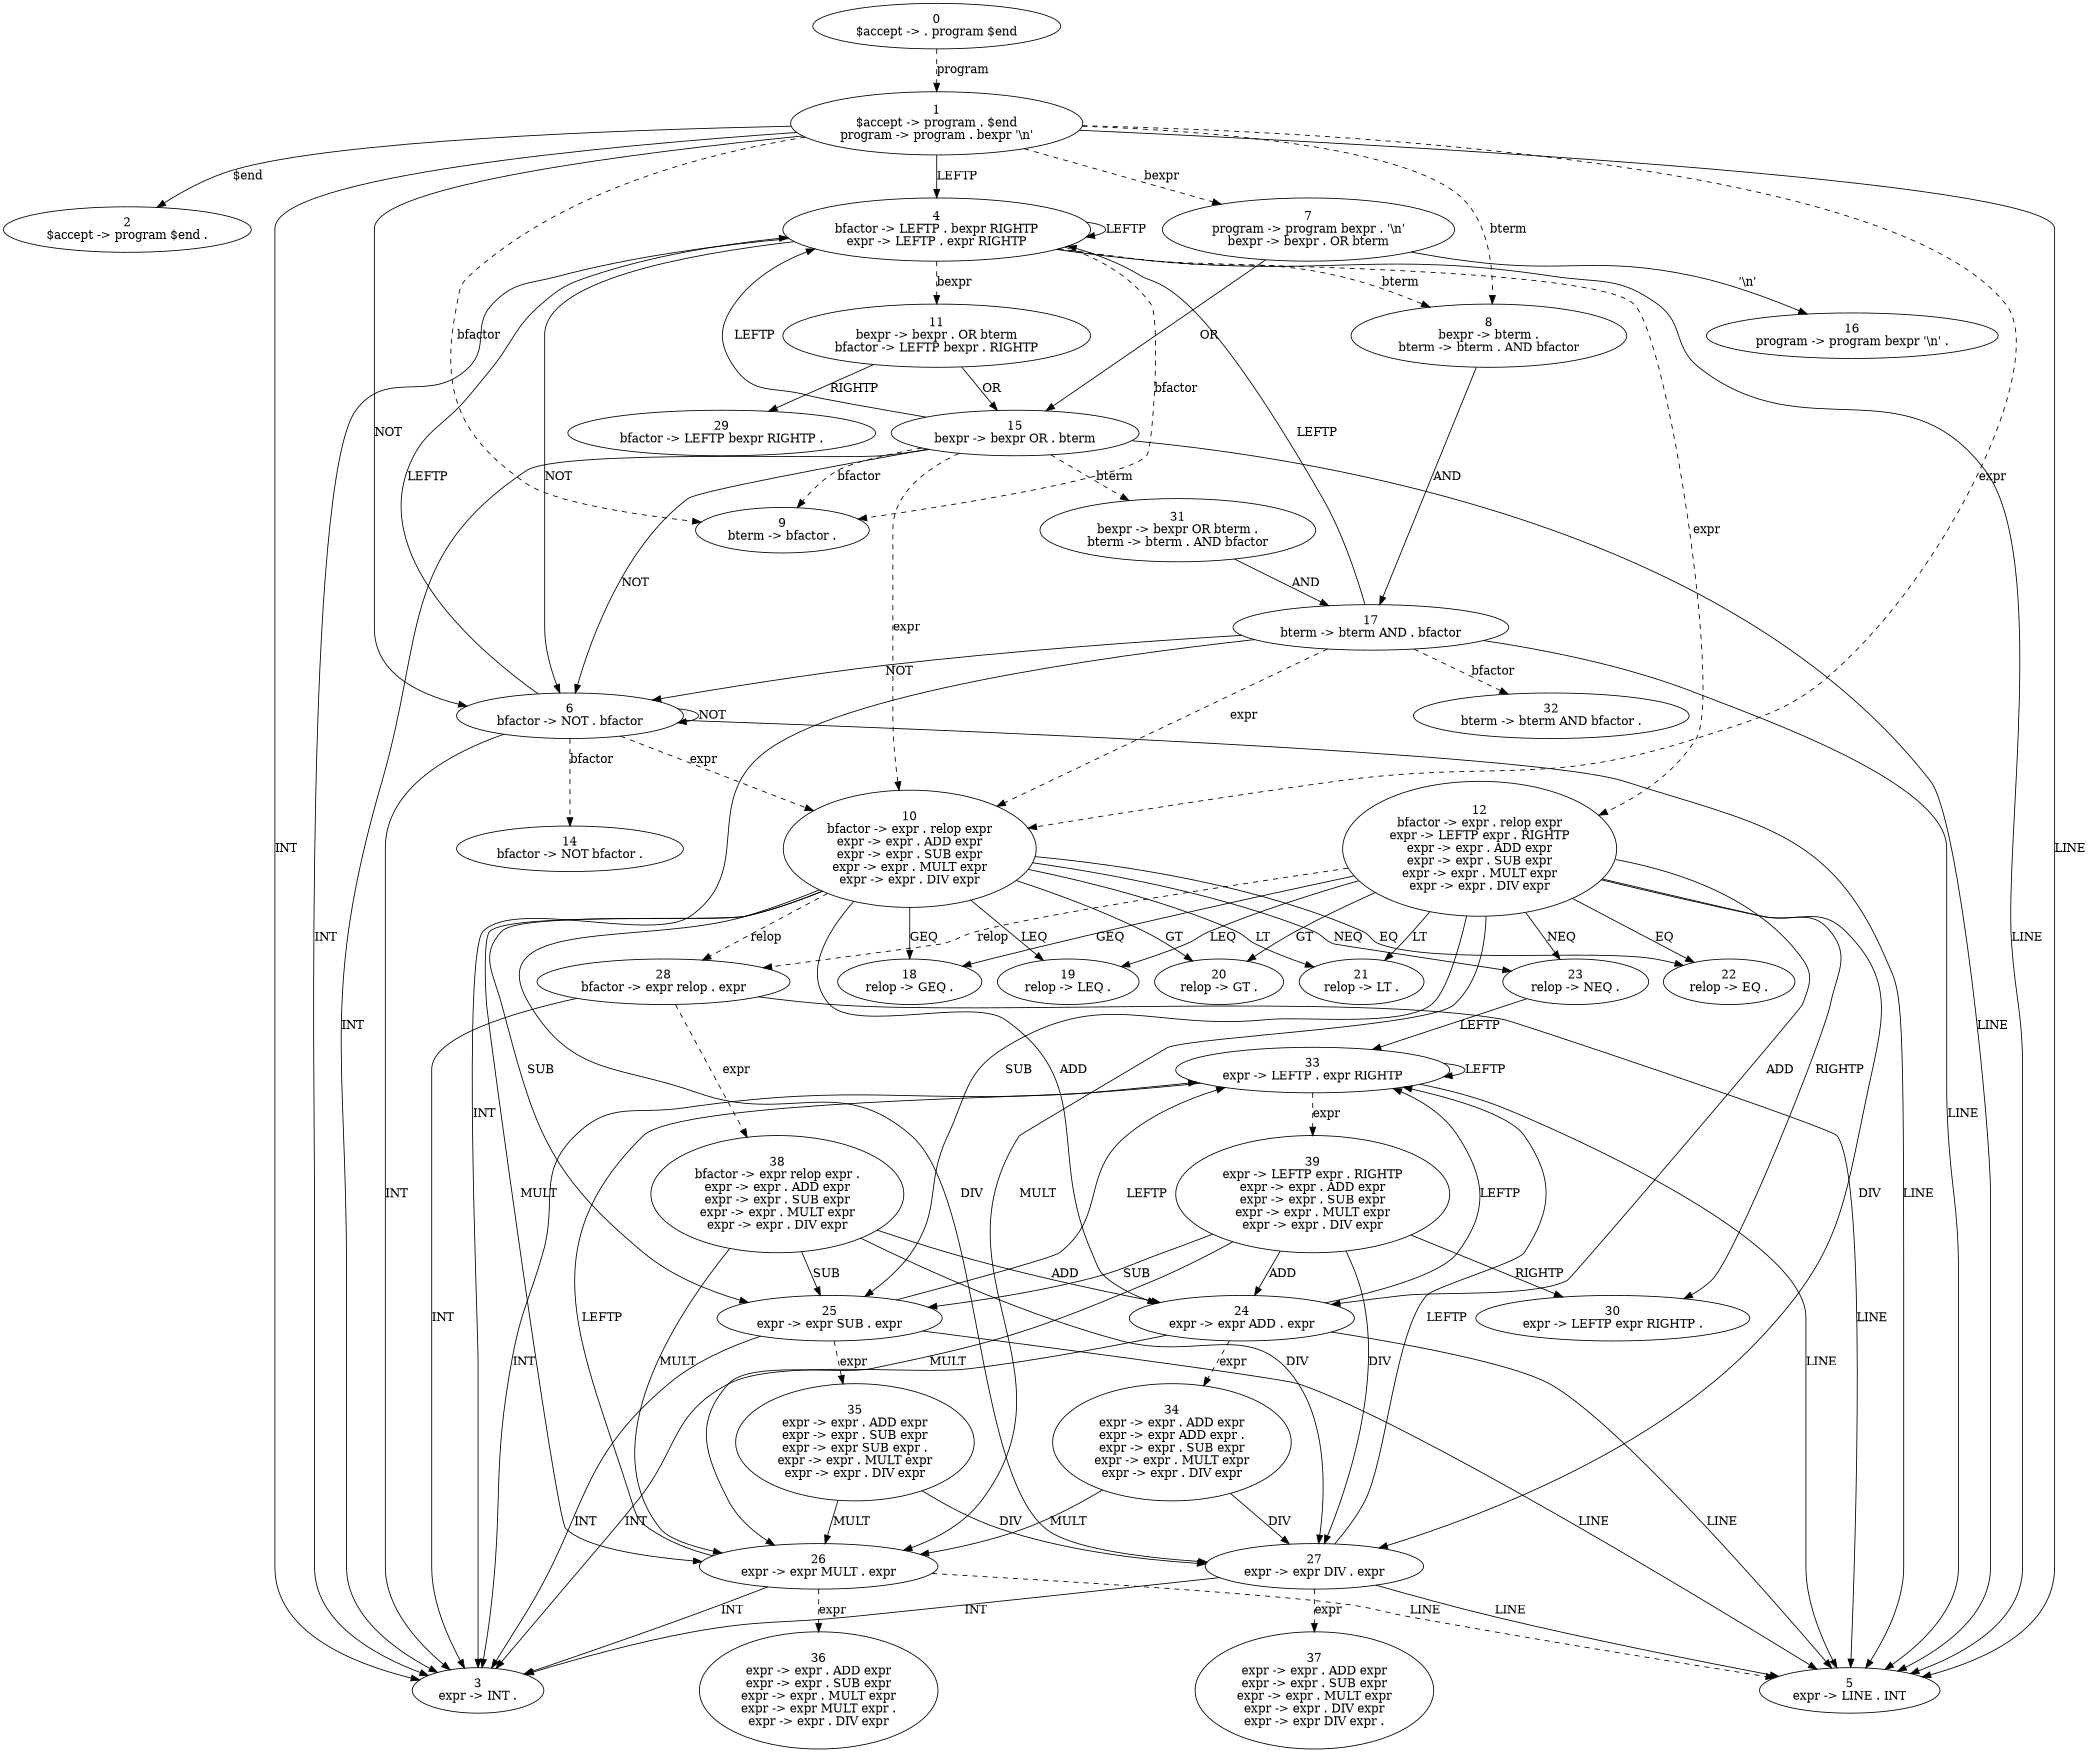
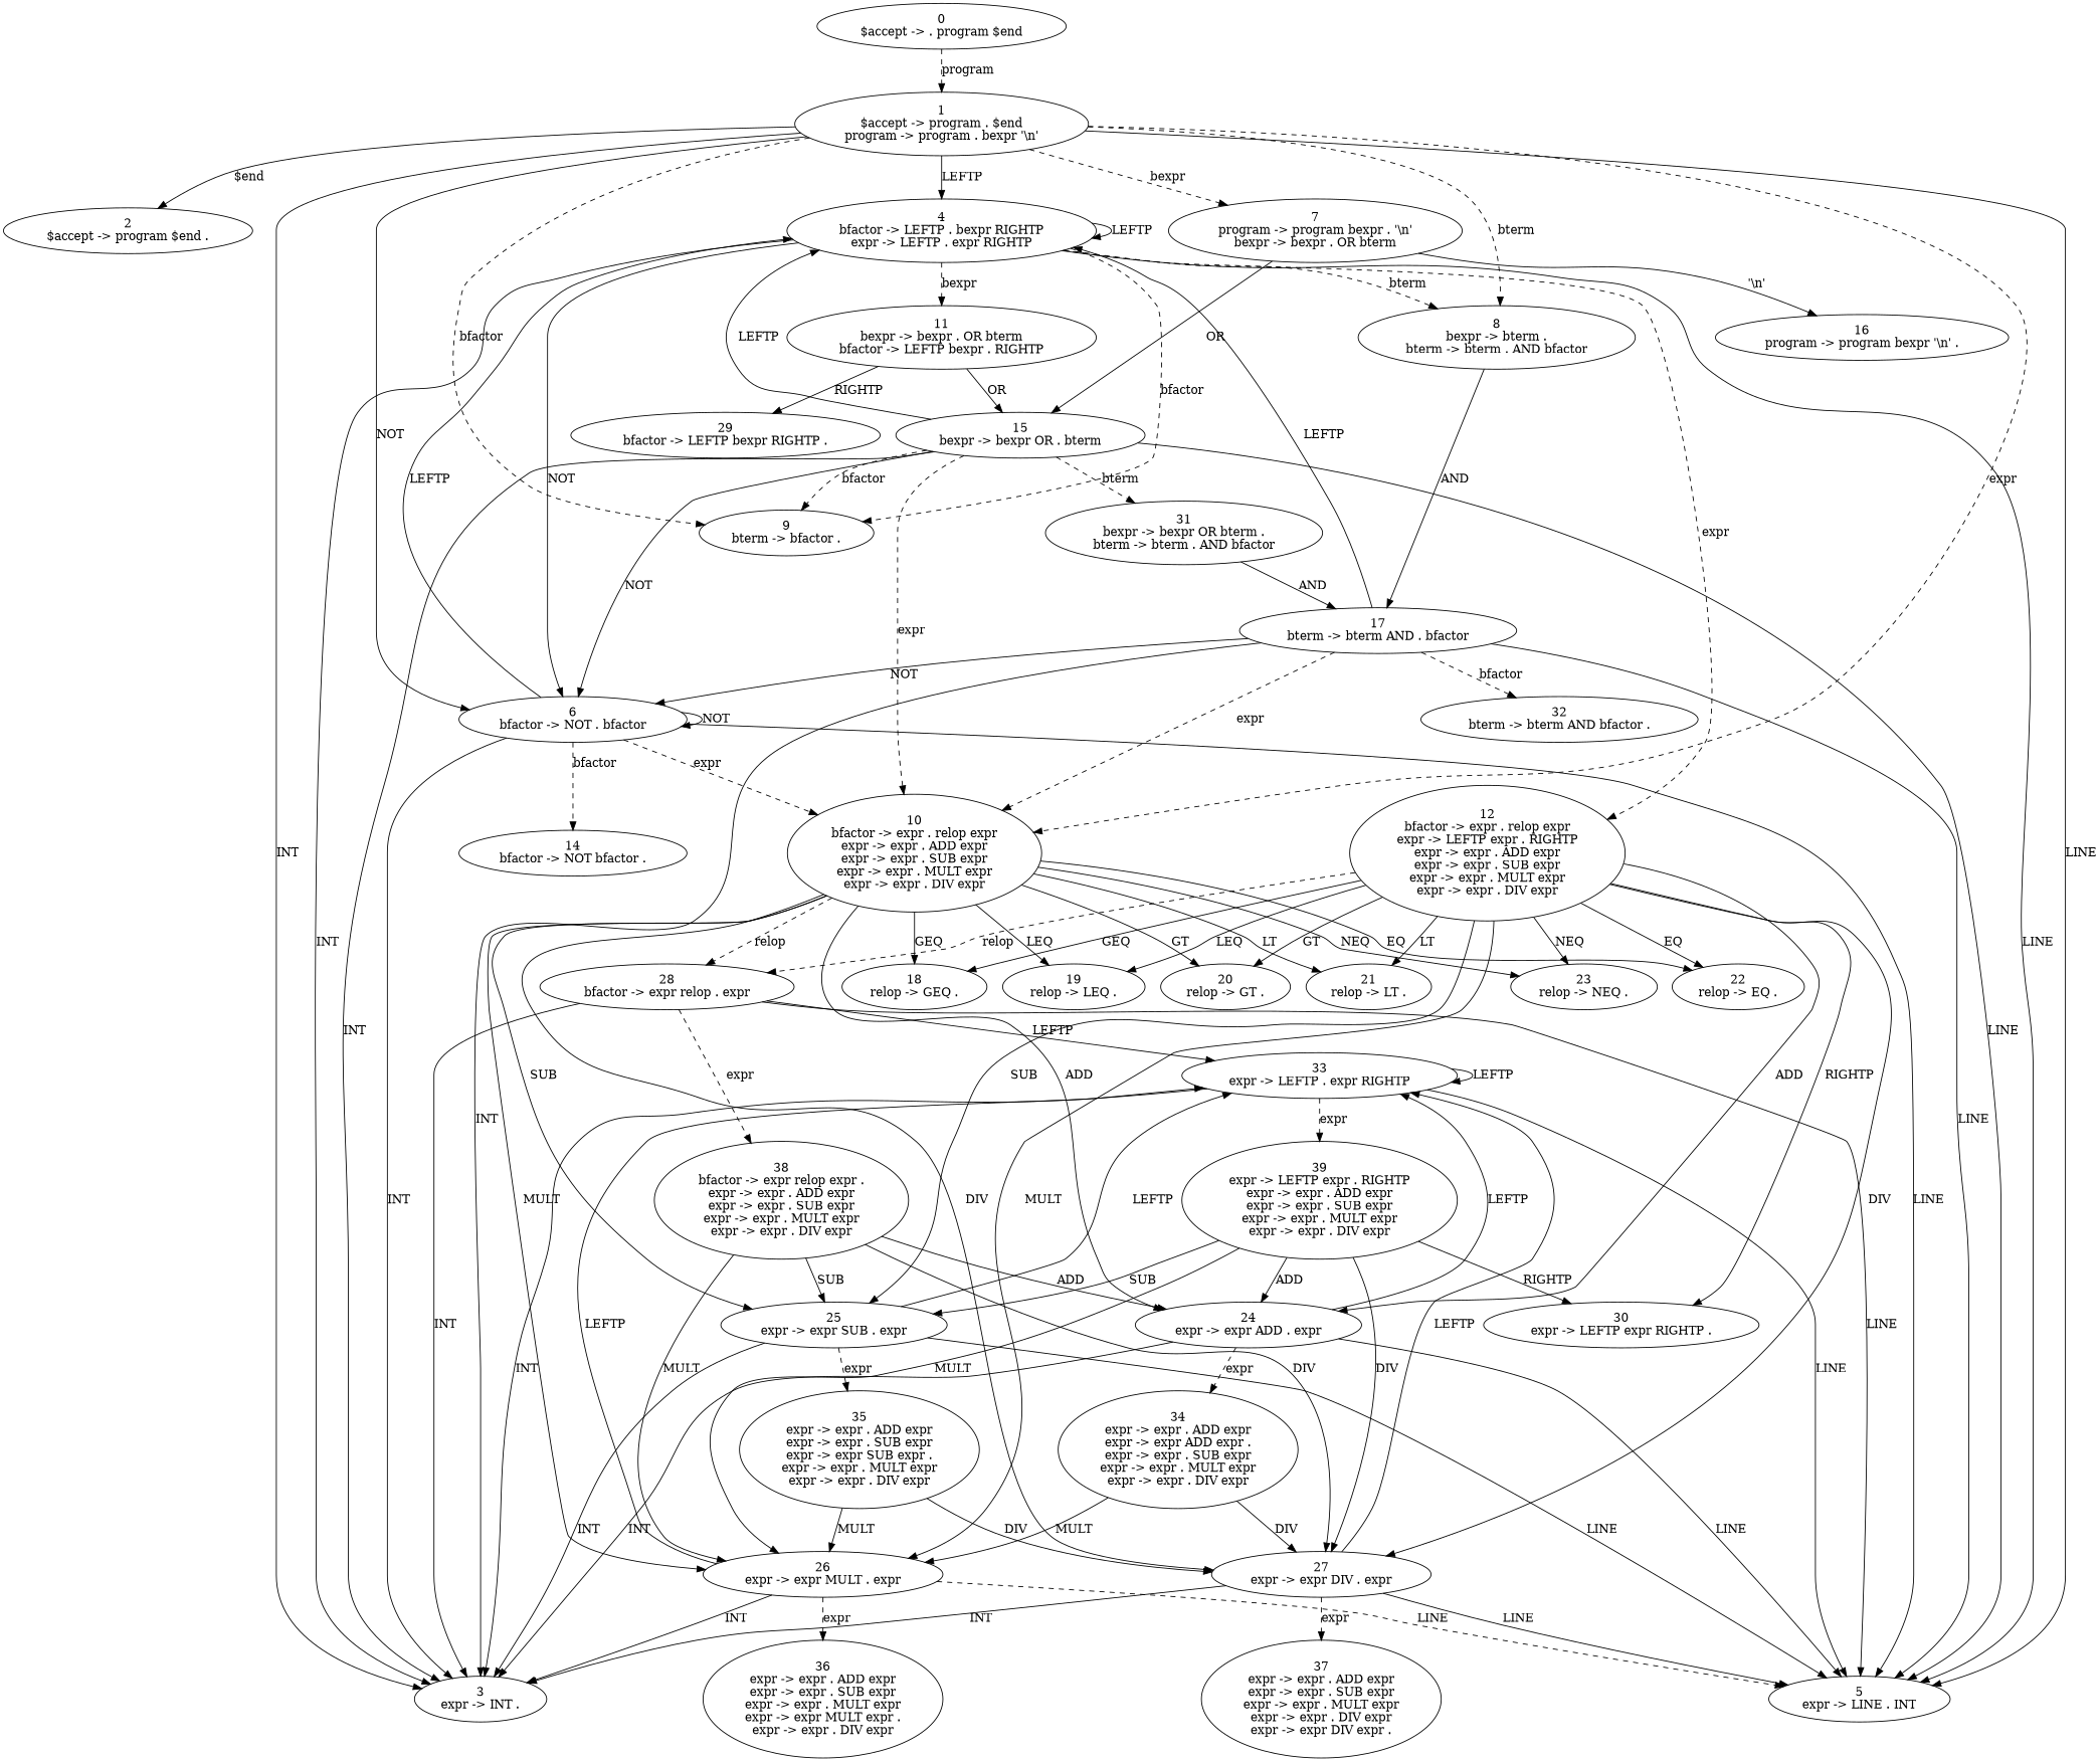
  digraph {
    edge [style=solid]
    n1 [label="0\n$accept -> . program $end"]
    n2 [label="1\n$accept -> program . $end\nprogram -> program . bexpr '\\n'"]
    n3 [label="2\n$accept -> program $end ."]
    n4 [label="3\nexpr -> INT ."]
    n5 [label="4\nbfactor -> LEFTP . bexpr RIGHTP\nexpr -> LEFTP . expr RIGHTP"]
    n6 [label="5\nexpr -> LINE . INT"]
    n7 [label="6\nbfactor -> NOT . bfactor"]
    n8 [label="7\nprogram -> program bexpr . '\\n'\nbexpr -> bexpr . OR bterm"]
    n9 [label="8\nbexpr -> bterm .\nbterm -> bterm . AND bfactor"]
    n10 [label="9\nbterm -> bfactor ."]
    n11 [label="10\nbfactor -> expr . relop expr\nexpr -> expr . ADD expr\nexpr -> expr . SUB expr\nexpr -> expr . MULT expr\nexpr -> expr . DIV expr"]
    n12 [label="11\nbexpr -> bexpr . OR bterm\nbfactor -> LEFTP bexpr . RIGHTP"]
    n13 [label="12\nbfactor -> expr . relop expr\nexpr -> LEFTP expr . RIGHTP\nexpr -> expr . ADD expr\nexpr -> expr . SUB expr\nexpr -> expr . MULT expr\nexpr -> expr . DIV expr"]
    n14 [label="14\nbfactor -> NOT bfactor ."]
    n15 [label="15\nbexpr -> bexpr OR . bterm"]
    n16 [label="16\nprogram -> program bexpr '\\n' ."]
    n17 [label="17\nbterm -> bterm AND . bfactor"]
    n18 [label="18\nrelop -> GEQ ."]
    n19 [label="19\nrelop -> LEQ ."]
    n20 [label="20\nrelop -> GT ."]
    n21 [label="21\nrelop -> LT ."]
    n22 [label="22\nrelop -> EQ ."]
    n23 [label="23\nrelop -> NEQ ."]
    n24 [label="24\nexpr -> expr ADD . expr"]
    n25 [label="25\nexpr -> expr SUB . expr"]
    n26 [label="26\nexpr -> expr MULT . expr"]
    n27 [label="27\nexpr -> expr DIV . expr"]
    n28 [label="28\nbfactor -> expr relop . expr"]
    n29 [label="29\nbfactor -> LEFTP bexpr RIGHTP ."]
    n30 [label="30\nexpr -> LEFTP expr RIGHTP ."]
    n31 [label="31\nbexpr -> bexpr OR bterm .\nbterm -> bterm . AND bfactor"]
    n32 [label="32\nbterm -> bterm AND bfactor ."]
    n33 [label="33\nexpr -> LEFTP . expr RIGHTP"]
    n34 [label="34\nexpr -> expr . ADD expr\nexpr -> expr ADD expr .\nexpr -> expr . SUB expr\nexpr -> expr . MULT expr\nexpr -> expr . DIV expr"]
    n35 [label="35\nexpr -> expr . ADD expr\nexpr -> expr . SUB expr\nexpr -> expr SUB expr .\nexpr -> expr . MULT expr\nexpr -> expr . DIV expr"]
    n36 [label="36\nexpr -> expr . ADD expr\nexpr -> expr . SUB expr\nexpr -> expr . MULT expr\nexpr -> expr MULT expr .\nexpr -> expr . DIV expr"]
    n37 [label="37\nexpr -> expr . ADD expr\nexpr -> expr . SUB expr\nexpr -> expr . MULT expr\nexpr -> expr . DIV expr\nexpr -> expr DIV expr ."]
    n38 [label="38\nbfactor -> expr relop expr .\nexpr -> expr . ADD expr\nexpr -> expr . SUB expr\nexpr -> expr . MULT expr\nexpr -> expr . DIV expr"]
    n39 [label="39\nexpr -> LEFTP expr . RIGHTP\nexpr -> expr . ADD expr\nexpr -> expr . SUB expr\nexpr -> expr . MULT expr\nexpr -> expr . DIV expr"]
    n1 -> n2 [label=program style=dashed]
    n2 -> n3 [label="$end"]
    n2 -> n4 [label=INT]
    n2 -> n5 [label=LEFTP]
    n2 -> n6 [label=LINE]
    n2 -> n7 [label=NOT]
    n2 -> n8 [label=bexpr style=dashed]
    n2 -> n9 [label=bterm style=dashed]
    n2 -> n10 [label=bfactor style=dashed]
    n2 -> n11 [label=expr style=dashed]
    n5 -> n4 [label=INT]
    n5 -> n5 [label=LEFTP]
    n5 -> n6 [label=LINE]
    n5 -> n7 [label=NOT]
    n5 -> n9 [label=bterm style=dashed]
    n5 -> n10 [label=bfactor style=dashed]
    n5 -> n12 [label=bexpr style=dashed]
    n5 -> n13 [label=expr style=dashed]
    n7 -> n4 [label=INT]
    n7 -> n5 [label=LEFTP]
    n7 -> n6 [label=LINE]
    n7 -> n7 [label=NOT]
    n7 -> n11 [label=expr style=dashed]
    n7 -> n14 [label=bfactor style=dashed]
    n8 -> n15 [label=OR]
    n8 -> n16 [label="'\\n'"]
    n9 -> n17 [label=AND]
    n11 -> n18 [label=GEQ]
    n11 -> n19 [label=LEQ]
    n11 -> n20 [label=GT]
    n11 -> n21 [label=LT]
    n11 -> n22 [label=EQ]
    n11 -> n23 [label=NEQ]
    n11 -> n24 [label=ADD]
    n11 -> n25 [label=SUB]
    n11 -> n26 [label=MULT]
    n11 -> n27 [label=DIV]
    n11 -> n28 [label=relop style=dashed]
    n12 -> n15 [label=OR]
    n12 -> n29 [label=RIGHTP]
    n13 -> n18 [label=GEQ]
    n13 -> n19 [label=LEQ]
    n13 -> n20 [label=GT]
    n13 -> n21 [label=LT]
    n13 -> n22 [label=EQ]
    n13 -> n23 [label=NEQ]
    n13 -> n24 [label=ADD]
    n13 -> n25 [label=SUB]
    n13 -> n26 [label=MULT]
    n13 -> n27 [label=DIV]
    n13 -> n28 [label=relop style=dashed]
    n13 -> n30 [label=RIGHTP]
    n15 -> n4 [label=INT]
    n15 -> n5 [label=LEFTP]
    n15 -> n6 [label=LINE]
    n15 -> n7 [label=NOT]
    n15 -> n10 [label=bfactor style=dashed]
    n15 -> n11 [label=expr style=dashed]
    n15 -> n31 [label=bterm style=dashed]
    n17 -> n4 [label=INT]
    n17 -> n5 [label=LEFTP]
    n17 -> n6 [label=LINE]
    n17 -> n7 [label=NOT]
    n17 -> n11 [label=expr style=dashed]
    n17 -> n32 [label=bfactor style=dashed]
    n24 -> n4 [label=INT]
    n24 -> n6 [label=LINE]
    n24 -> n33 [label=LEFTP]
    n24 -> n34 [label=expr style=dashed]
    n25 -> n4 [label=INT]
    n25 -> n6 [label=LINE]
    n25 -> n33 [label=LEFTP]
    n25 -> n35 [label=expr style=dashed]
    n26 -> n4 [label=INT]
    n26 -> n6 [label=LINE style=dashed]
    n26 -> n33 [label=LEFTP]
    n26 -> n36 [label=expr style=dashed]
    n27 -> n4 [label=INT]
    n27 -> n6 [label=LINE]
    n27 -> n33 [label=LEFTP]
    n27 -> n37 [label=expr style=dashed]
    n28 -> n4 [label=INT]
    n28 -> n6 [label=LINE]
-   n23 -> n33 [label=LEFTP]
+   n28 -> n33 [label=LEFTP]
    n28 -> n38 [label=expr style=dashed]
    n31 -> n17 [label=AND]
    n33 -> n4 [label=INT]
    n33 -> n6 [label=LINE]
    n33 -> n33 [label=LEFTP]
    n33 -> n39 [label=expr style=dashed]
    n34 -> n26 [label=MULT]
    n34 -> n27 [label=DIV]
    n35 -> n26 [label=MULT]
    n35 -> n27 [label=DIV]
    n38 -> n24 [label=ADD]
    n38 -> n25 [label=SUB]
    n38 -> n26 [label=MULT]
    n38 -> n27 [label=DIV]
    n39 -> n24 [label=ADD]
    n39 -> n25 [label=SUB]
    n39 -> n26 [label=MULT]
    n39 -> n27 [label=DIV]
    n39 -> n30 [label=RIGHTP]
  }
